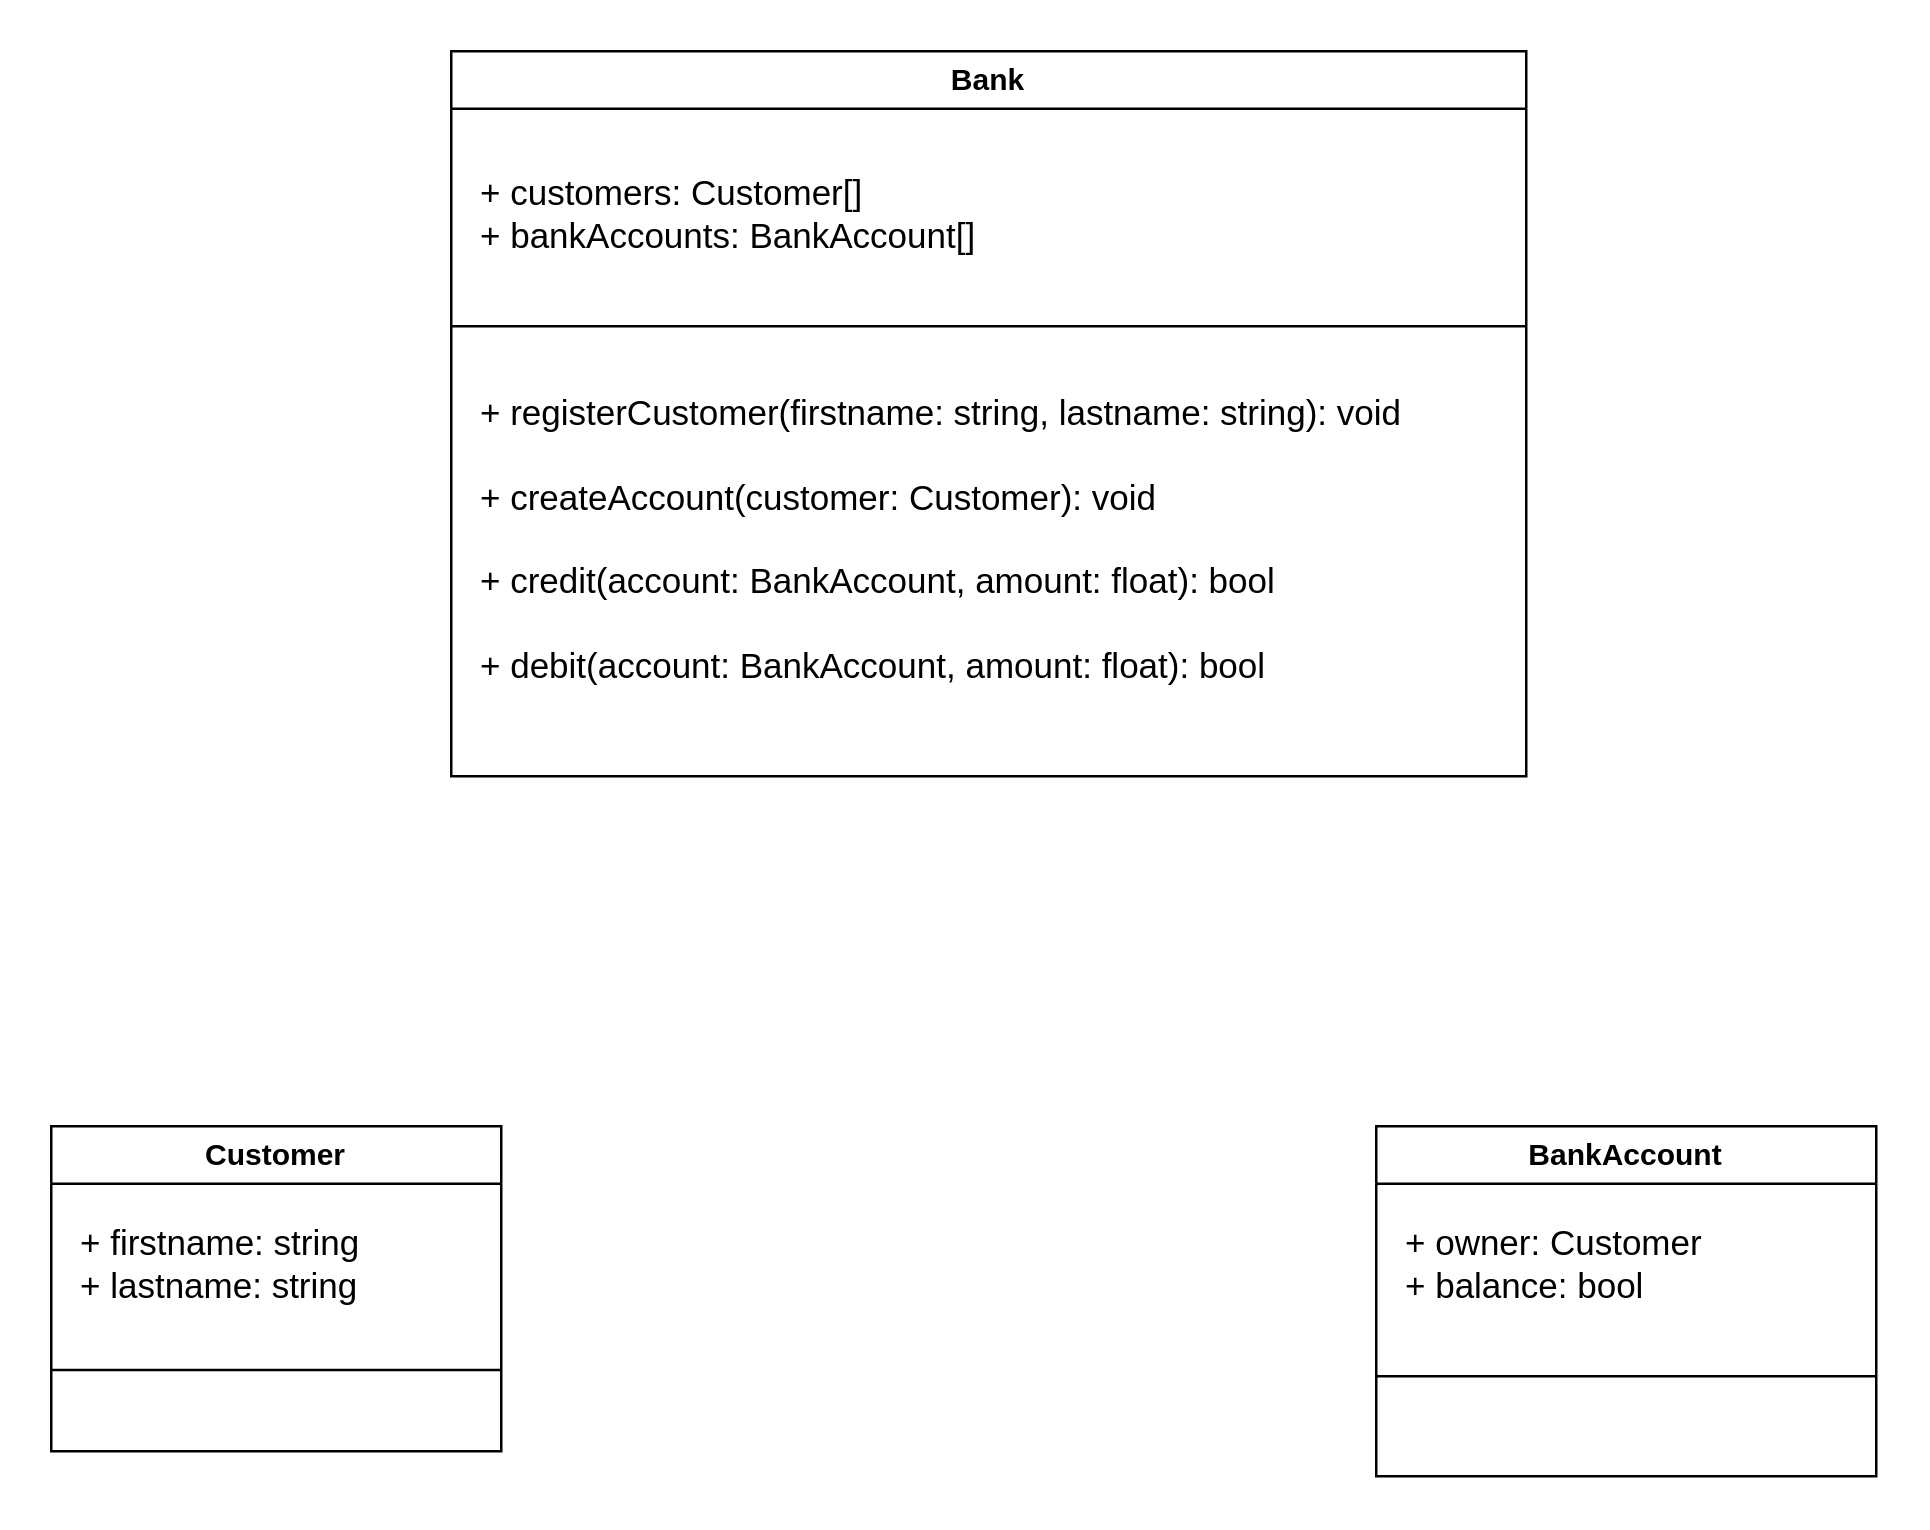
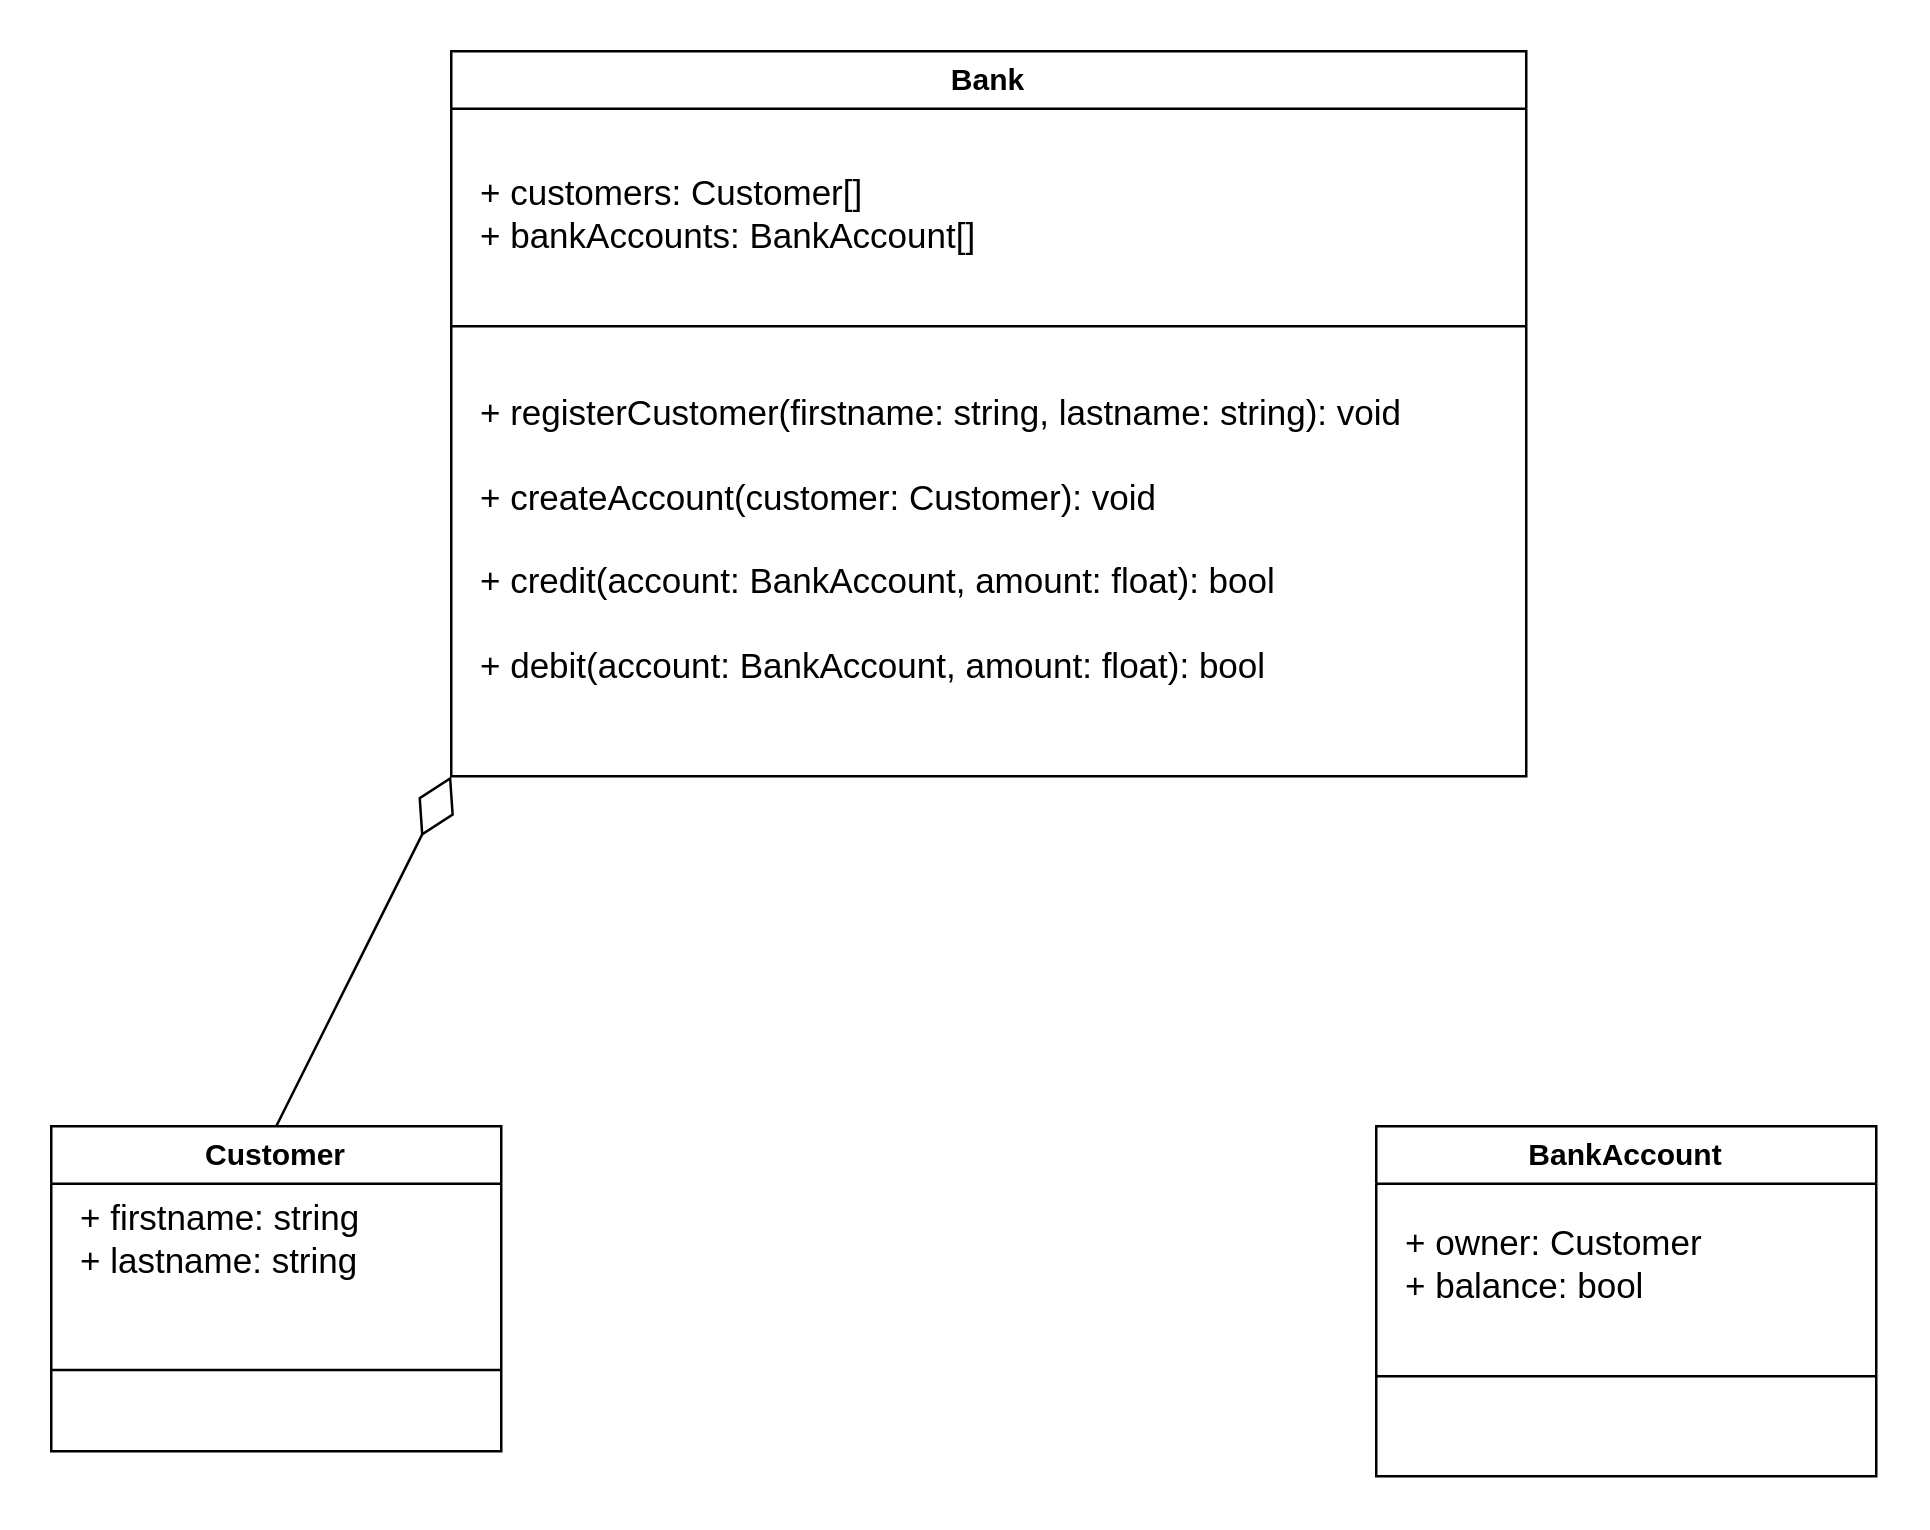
  <mxCell id="0" />
  <mxCell id="1" parent="0" />
  <mxCell id="2" value="Customer" style="swimlane;whiteSpace=wrap;html=1;" parent="1" vertex="1"><mxGeometry x="20" y="450" width="180" height="130" as="geometry" /></mxCell>
- <mxCell id="3" value="&lt;font style=&quot;font-size: 14px;&quot;&gt;+ firstname: string&lt;/font&gt;&lt;div style=&quot;font-size: 14px;&quot;&gt;&lt;div style=&quot;&quot;&gt;&lt;font style=&quot;font-size: 14px;&quot;&gt;+ lastname: string&lt;/font&gt;&lt;/div&gt;&lt;/div&gt;" style="text;html=1;align=left;verticalAlign=middle;whiteSpace=wrap;rounded=0;" parent="2" vertex="1"><mxGeometry x="10" y="40" width="140" height="30" as="geometry" /></mxCell>
+ <mxCell id="3" value="&lt;font style=&quot;font-size: 14px;&quot;&gt;+ firstname: string&lt;/font&gt;&lt;div style=&quot;font-size: 14px;&quot;&gt;&lt;div style=&quot;&quot;&gt;&lt;font style=&quot;font-size: 14px;&quot;&gt;+ lastname: string&lt;/font&gt;&lt;/div&gt;&lt;/div&gt;" style="text;html=1;align=left;verticalAlign=middle;whiteSpace=wrap;rounded=0;" parent="2" vertex="1"><mxGeometry x="10" y="30" width="140" height="30" as="geometry" /></mxCell>
  <mxCell id="4" value="Bank" style="swimlane;whiteSpace=wrap;html=1;" parent="1" vertex="1"><mxGeometry x="180" y="20" width="430" height="290" as="geometry" /></mxCell>
  <mxCell id="5" value="&lt;font style=&quot;font-size: 14px;&quot;&gt;+ customers: Customer[]&lt;/font&gt;&lt;div&gt;&lt;font style=&quot;font-size: 14px;&quot;&gt;+ bankAccounts: BankAccount[]&lt;/font&gt;&lt;/div&gt;" style="text;html=1;align=left;verticalAlign=middle;whiteSpace=wrap;rounded=0;" parent="4" vertex="1"><mxGeometry x="10" y="50" width="310" height="30" as="geometry" /></mxCell>
  <mxCell id="6" value="" style="endArrow=none;html=1;rounded=0;" parent="4" edge="1"><mxGeometry width="50" height="50" relative="1" as="geometry"><mxPoint y="110" as="sourcePoint" /><mxPoint x="430" y="110" as="targetPoint" /></mxGeometry></mxCell>
  <mxCell id="7" value="&lt;font style=&quot;font-size: 14px;&quot;&gt;+ registerCustomer(firstname: string, lastname: string): void&lt;/font&gt;&lt;div&gt;&lt;span style=&quot;font-size: 14px;&quot;&gt;&lt;br&gt;&lt;/span&gt;&lt;div&gt;&lt;font style=&quot;font-size: 14px;&quot;&gt;+ createAccount(customer: Customer): void&lt;/font&gt;&lt;/div&gt;&lt;/div&gt;&lt;div&gt;&lt;font style=&quot;font-size: 14px;&quot;&gt;&lt;br&gt;&lt;/font&gt;&lt;/div&gt;&lt;div&gt;&lt;font style=&quot;font-size: 14px;&quot;&gt;+ credit(account: BankAccount, amount: float): bool&lt;/font&gt;&lt;/div&gt;&lt;div&gt;&lt;font style=&quot;font-size: 14px;&quot;&gt;&lt;br&gt;&lt;/font&gt;&lt;/div&gt;&lt;div&gt;&lt;font style=&quot;font-size: 14px;&quot;&gt;+ debit(account: BankAccount, amount: float): bool&lt;/font&gt;&lt;/div&gt;" style="text;html=1;align=left;verticalAlign=top;whiteSpace=wrap;rounded=0;" parent="4" vertex="1"><mxGeometry x="10" y="130" width="410" height="150" as="geometry" /></mxCell>
  <mxCell id="8" value="" style="endArrow=none;html=1;rounded=0;entryX=1;entryY=0.75;entryDx=0;entryDy=0;exitX=0;exitY=0.75;exitDx=0;exitDy=0;" parent="1" source="2" target="2" edge="1"><mxGeometry width="50" height="50" relative="1" as="geometry"><mxPoint x="30" y="670" as="sourcePoint" /><mxPoint x="80" y="620" as="targetPoint" /></mxGeometry></mxCell>
  <mxCell id="9" value="BankAccount" style="swimlane;whiteSpace=wrap;html=1;" parent="1" vertex="1"><mxGeometry x="550" y="450" width="200" height="140" as="geometry" /></mxCell>
  <mxCell id="10" value="&lt;span style=&quot;font-size: 14px;&quot;&gt;+ owner: Customer&lt;/span&gt;&lt;div&gt;&lt;span style=&quot;font-size: 14px;&quot;&gt;+ balance: bool&lt;/span&gt;&lt;/div&gt;" style="text;html=1;align=left;verticalAlign=middle;whiteSpace=wrap;rounded=0;" parent="9" vertex="1"><mxGeometry x="10" y="40" width="140" height="30" as="geometry" /></mxCell>
  <mxCell id="11" value="" style="endArrow=none;html=1;rounded=0;exitX=0;exitY=0.75;exitDx=0;exitDy=0;" parent="9" edge="1"><mxGeometry width="50" height="50" relative="1" as="geometry"><mxPoint y="100" as="sourcePoint" /><mxPoint x="200" y="100" as="targetPoint" /></mxGeometry></mxCell>
+ <mxCell id="12" value="" style="endArrow=diamondThin;endFill=0;endSize=24;html=1;rounded=0;entryX=0;entryY=1;entryDx=0;entryDy=0;exitX=0.5;exitY=0;exitDx=0;exitDy=0;" edge="1" parent="1" source="2" target="4"><mxGeometry width="160" relative="1" as="geometry"><mxPoint x="400" y="290" as="sourcePoint" /><mxPoint x="560" y="290" as="targetPoint" /></mxGeometry></mxCell>
